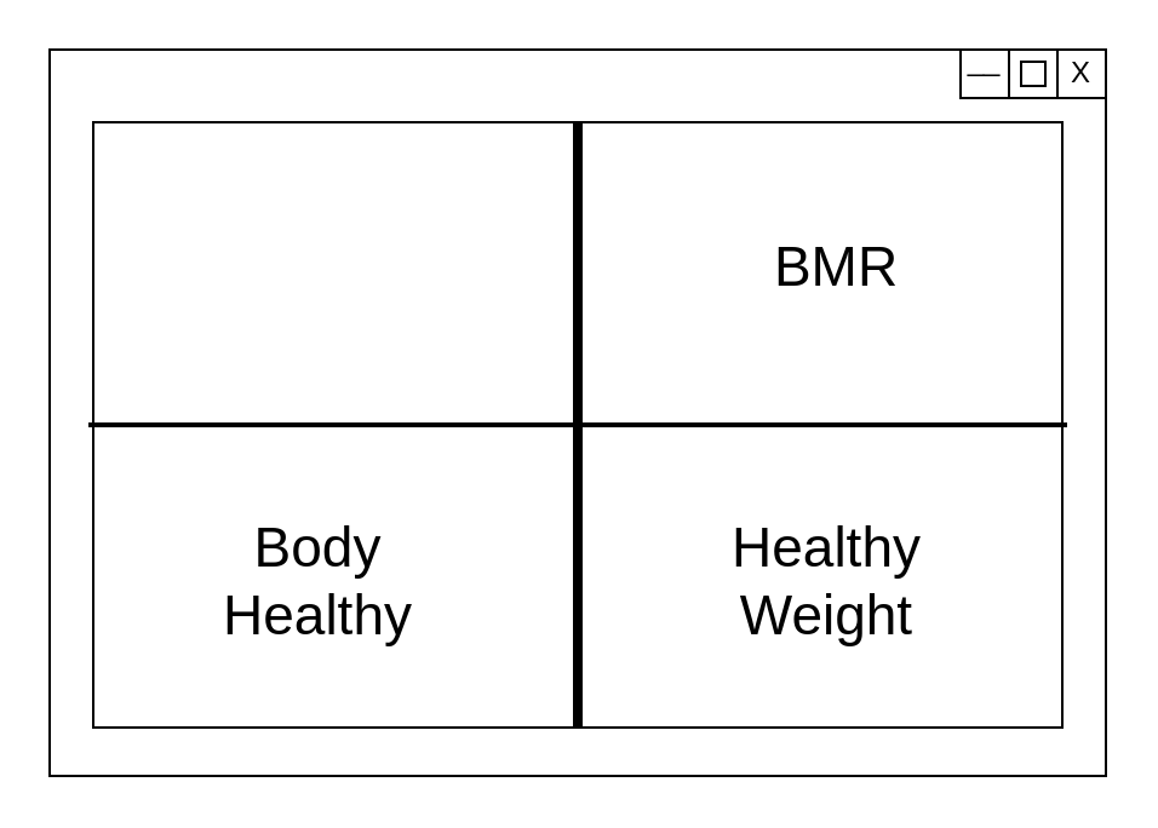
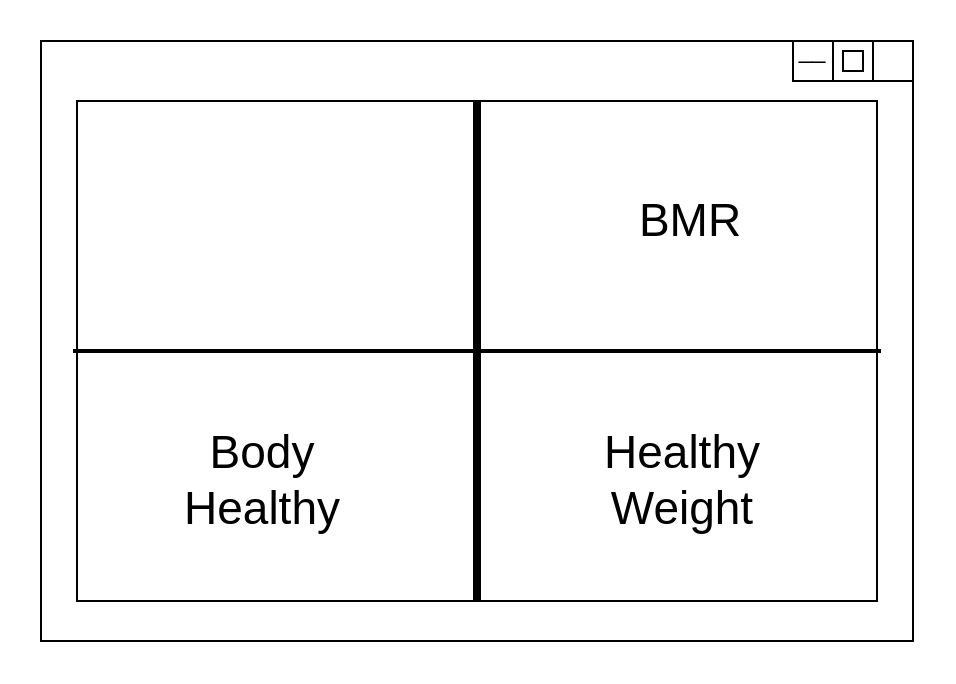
  <mxCell id="0" />
  <mxCell id="1" parent="0" />
  <mxCell id="2" value="" style="rounded=0;whiteSpace=wrap;html=1;" parent="1" vertex="1"><mxGeometry x="20" y="20" width="436" height="300" as="geometry" /></mxCell>
  <mxCell id="3" value="" style="rounded=0;whiteSpace=wrap;html=1;" parent="1" vertex="1"><mxGeometry x="396" y="20" width="60" height="20" as="geometry" /></mxCell>
  <mxCell id="4" value="" style="whiteSpace=wrap;html=1;aspect=fixed;" parent="1" vertex="1"><mxGeometry x="416" y="20" width="20" height="20" as="geometry" /></mxCell>
  <mxCell id="5" value="" style="whiteSpace=wrap;html=1;aspect=fixed;" parent="1" vertex="1"><mxGeometry x="436" y="20" width="20" height="20" as="geometry" /></mxCell>
  <mxCell id="6" value="" style="whiteSpace=wrap;html=1;aspect=fixed;" parent="1" vertex="1"><mxGeometry x="421" y="25" width="10" height="10" as="geometry" /></mxCell>
- <mxCell id="7" value="X" style="text;html=1;strokeColor=none;fillColor=none;align=center;verticalAlign=middle;whiteSpace=wrap;rounded=0;" parent="1" vertex="1"><mxGeometry x="436" y="20" width="20" height="20" as="geometry" /></mxCell>
  <mxCell id="8" value="__" style="text;html=1;strokeColor=none;fillColor=none;align=center;verticalAlign=middle;whiteSpace=wrap;rounded=0;" parent="1" vertex="1"><mxGeometry x="396" y="20" width="20" height="10" as="geometry" /></mxCell>
  <mxCell id="9" value="" style="rounded=0;whiteSpace=wrap;html=1;" parent="1" vertex="1"><mxGeometry x="38" y="50" width="400" height="250" as="geometry" /></mxCell>
  <mxCell id="10" value="" style="line;strokeWidth=4;direction=south;html=1;perimeter=backbonePerimeter;points=[];outlineConnect=0;" parent="1" vertex="1"><mxGeometry x="233" y="50" width="10" height="250" as="geometry" /></mxCell>
  <mxCell id="11" value="" style="line;strokeWidth=2;html=1;" parent="1" vertex="1"><mxGeometry x="36" y="170" width="404" height="10" as="geometry" /></mxCell>
  <mxCell id="12" value="BMR" style="text;html=1;strokeColor=none;fillColor=none;align=center;verticalAlign=middle;whiteSpace=wrap;rounded=0;fontSize=23;" parent="1" vertex="1"><mxGeometry x="280" y="70" width="130" height="80" as="geometry" /></mxCell>
  <mxCell id="13" value="Body Healthy" style="text;html=1;strokeColor=none;fillColor=none;align=center;verticalAlign=middle;whiteSpace=wrap;rounded=0;fontSize=23;" parent="1" vertex="1"><mxGeometry x="66" y="200" width="130" height="80" as="geometry" /></mxCell>
  <mxCell id="14" value="Healthy Weight" style="text;html=1;strokeColor=none;fillColor=none;align=center;verticalAlign=middle;whiteSpace=wrap;rounded=0;fontSize=23;" parent="1" vertex="1"><mxGeometry x="276" y="200" width="130" height="80" as="geometry" /></mxCell>
